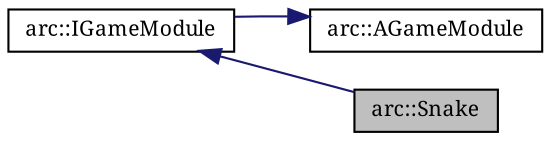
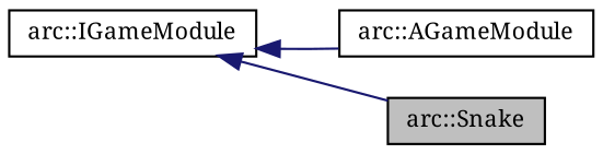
  digraph {
    fontname="Noto Serif"
    rankdir=LR
    node [color=black fillcolor=white fontname="Noto Serif" fontsize=10 shape=record style=filled]
    edge [color=midnightblue dir=back fontname="Noto Serif" fontsize=10 labelfontname=Helvetica labelfontsize=10 style=solid]
    n1 [fillcolor=grey75 fontcolor=black height=0.2 label="arc::Snake" width=0.4]
    n2 [height=0.2 label="arc::AGameModule" width=0.4]
    n3 [height=0.2 label="arc::IGameModule" width=0.4]
    n3 -> n1
-   n2 -> n3
+   n3 -> n2
  }
